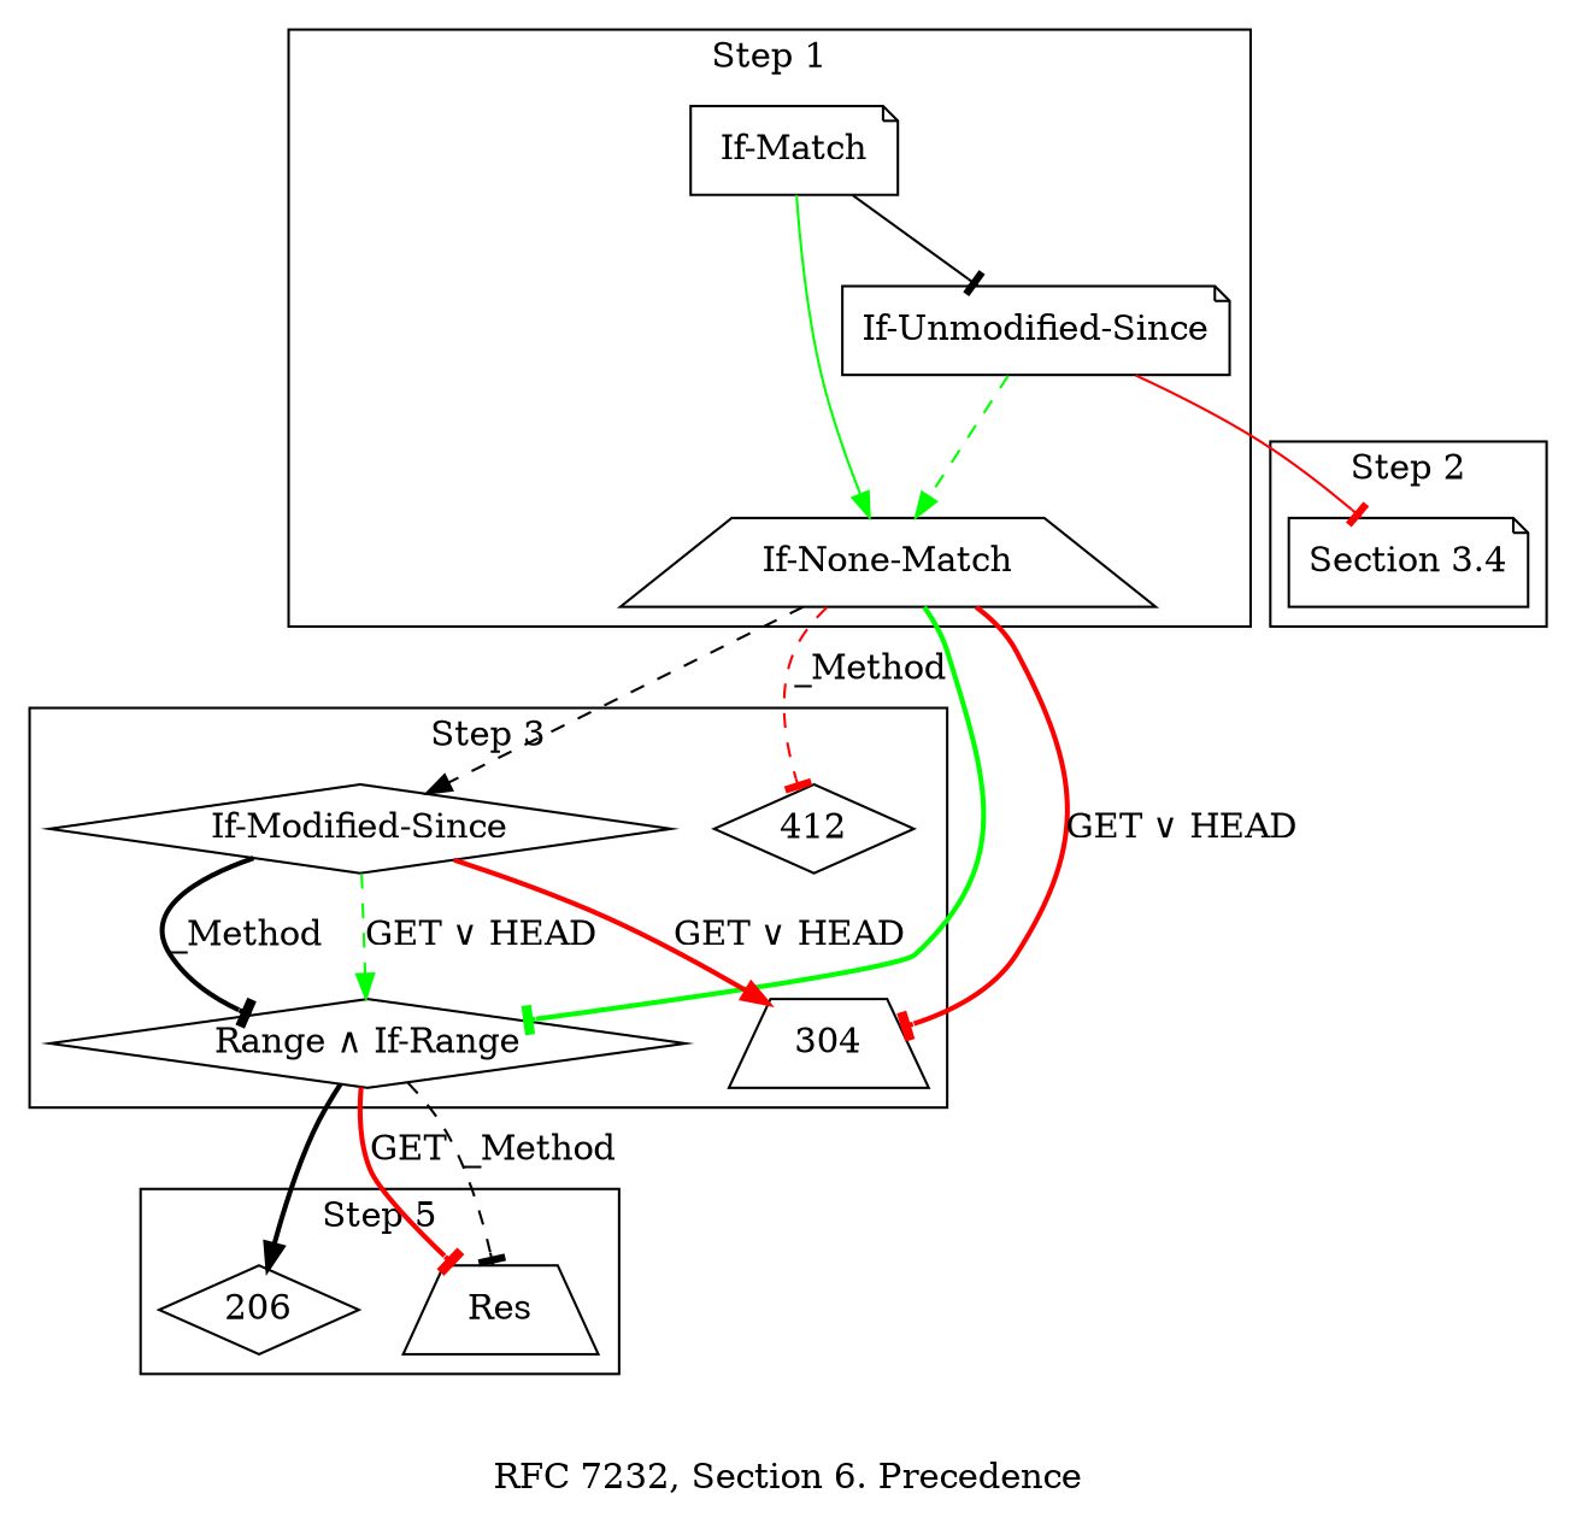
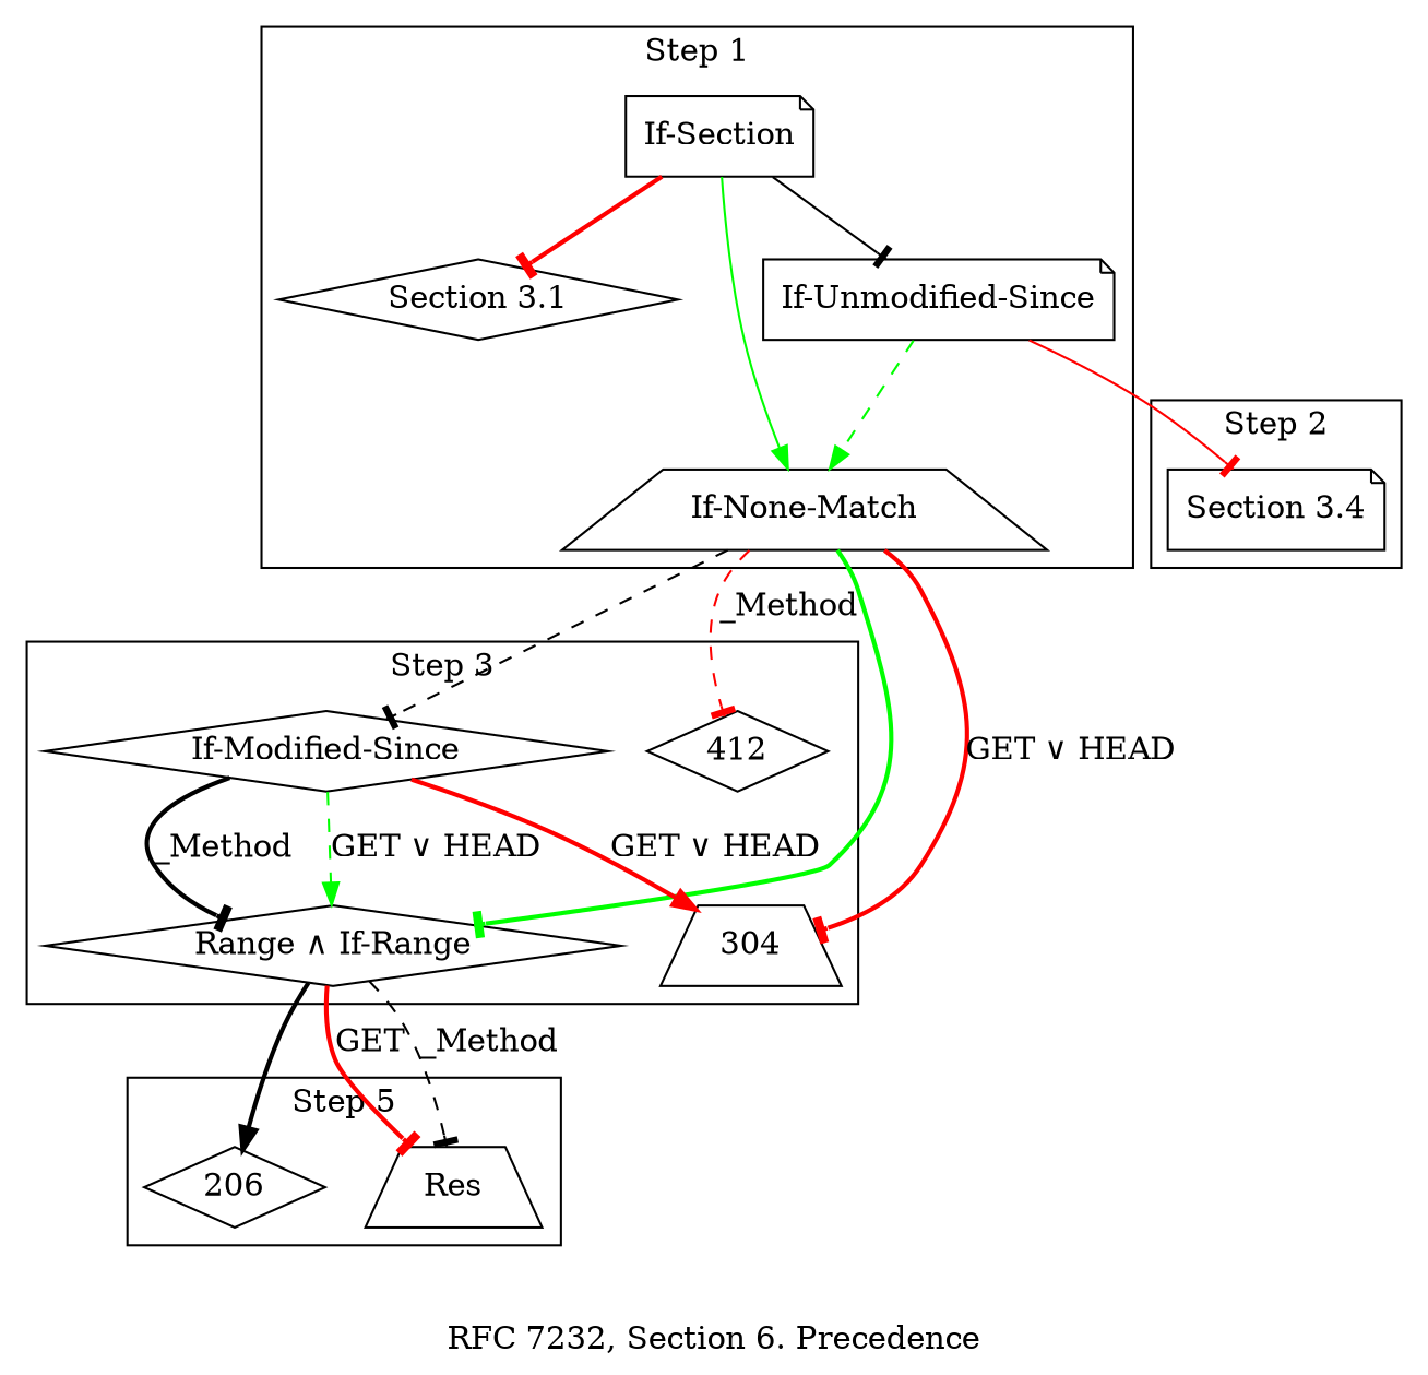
  digraph {
    label="RFC 7232, Section 6. Precedence"
    node [shape=diamond]
    edge [arrowhead=tee color=red style=bold]
-   n1 [label="If-Match" shape=note]
+   n1 [label="If-Section" shape=note]
+   n2 [label="Section 3.1"]
    n3 [label="If-Unmodified-Since" shape=note]
    n4 [label="If-None-Match" shape=trapezium]
    n5 [label="Section 3.4" shape=note]
    n6 [label="If-Modified-Since"]
    n7 [label="Range ∧ If-Range"]
    304 [shape=trapezium]
    412
    206
    Res [shape=trapezium]
    subgraph cluster_1 {
      label="Step 1"
      n1
+     n2
      n3
      n4
    }
    subgraph cluster_2 {
      label="Step 2"
      n5
    }
    subgraph cluster_3 {
      label="Step 3"
      n6
      n7
      304
      412
    }
    subgraph cluster_4 {
      label="Step 4"
    }
    subgraph cluster_5 {
      label="Step 5"
      206
      Res
    }
+   n1 -> n2
    n1 -> n3 [style=solid color=""]
    n1 -> n4 [arrowhead=normal color=green style=solid]
    n3 -> n4 [arrowhead=normal color=green style=dashed]
    n3 -> n5 [style=solid]
-   n4 -> n6 [arrowhead=normal style=dashed color=""]
+   n4 -> n6 [style=dashed color=""]
    n4 -> n7 [color=green]
    n4 -> 304 [label="GET ∨ HEAD"]
    n4 -> 412 [label=_Method style=dashed]
    n6 -> n7 [label=_Method color=""]
    n6 -> n7 [arrowhead=normal color=green label="GET ∨ HEAD" style=dashed]
    n6 -> 304 [arrowhead=normal label="GET ∨ HEAD"]
    n7 -> 206 [arrowhead=normal color=black]
    n7 -> Res [label=GET]
    n7 -> Res [label=_Method style=dashed color=""]
  }
